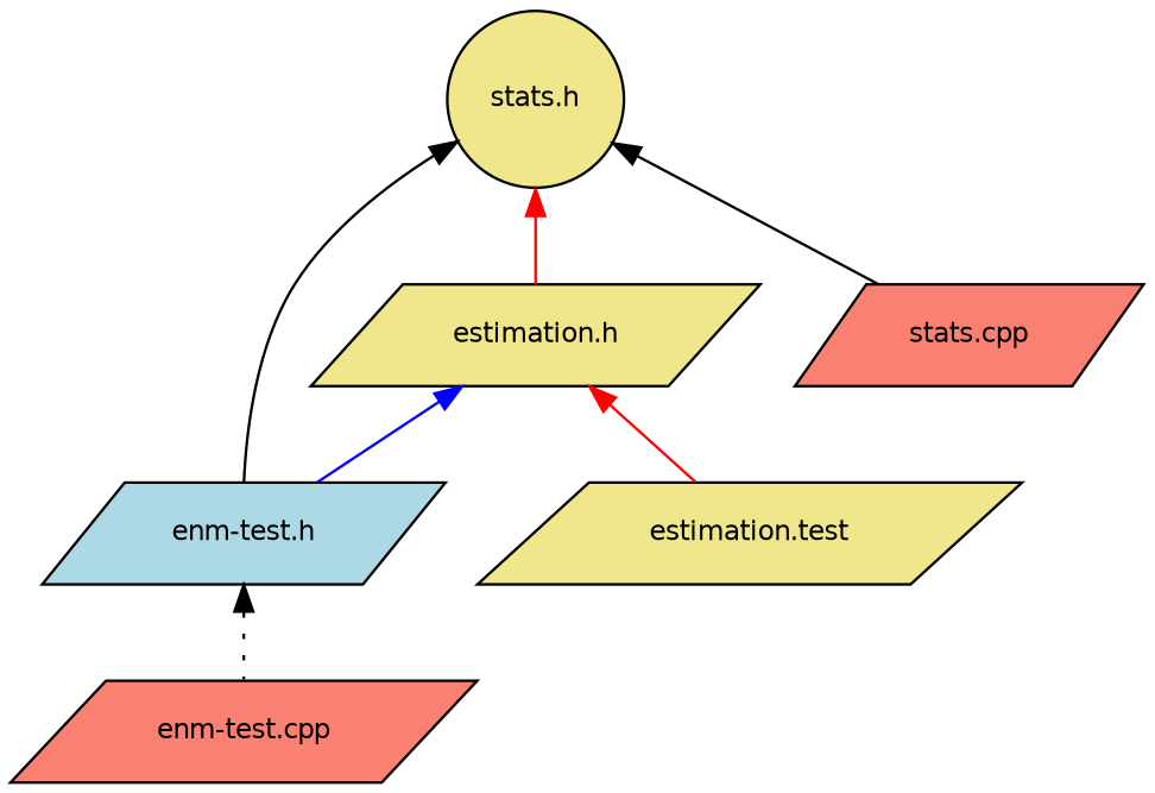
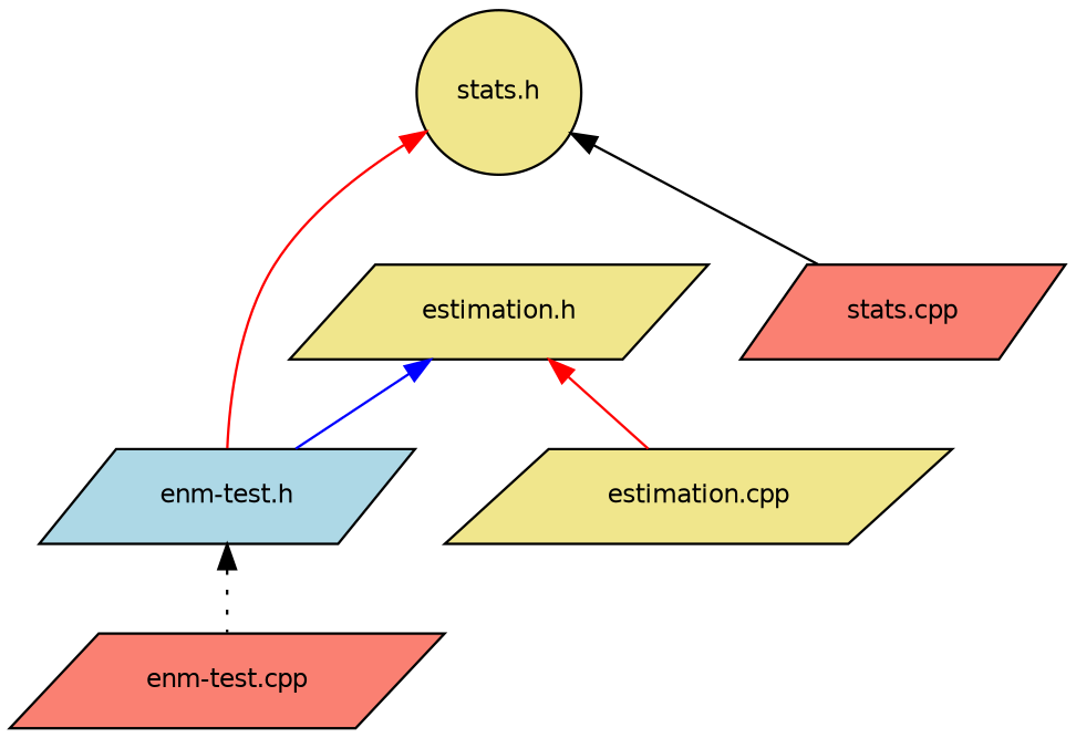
  digraph {
    node [color=black fillcolor=khaki fontname=Helvetica fontsize=10 shape=parallelogram style=filled]
    edge [color=black dir=back fontname=Helvetica fontsize=10 labelfontname=Helvetica labelfontsize=10 style=solid]
    n1 [fontcolor=black height=0.2 label="stats.h" shape=circle width=0.4]
    n2 [height=0.2 label="estimation.h" width=0.4]
    n3 [fillcolor=lightblue height=0.2 label="enm-test.h" width=0.4]
    n4 [fillcolor=salmon height=0.2 label="stats.cpp" width=0.4]
-   n5 [height=0.2 label="estimation.test" width=0.4]
+   n5 [height=0.2 label="estimation.cpp" width=0.4]
    n6 [fillcolor=salmon height=0.2 label="enm-test.cpp" width=0.4]
-   n1 -> n2 [color=red]
-   n1 -> n3
+   n1 -> n3 [color=red]
    n1 -> n4
    n2 -> n3 [color=blue]
    n2 -> n5 [color=red]
    n3 -> n6 [style=dotted]
  }
